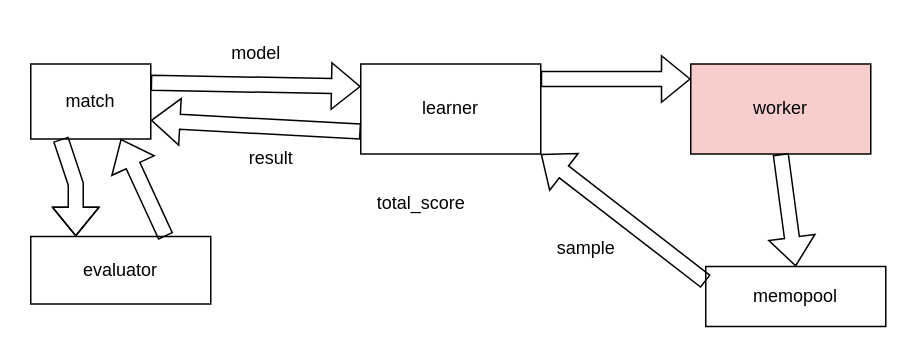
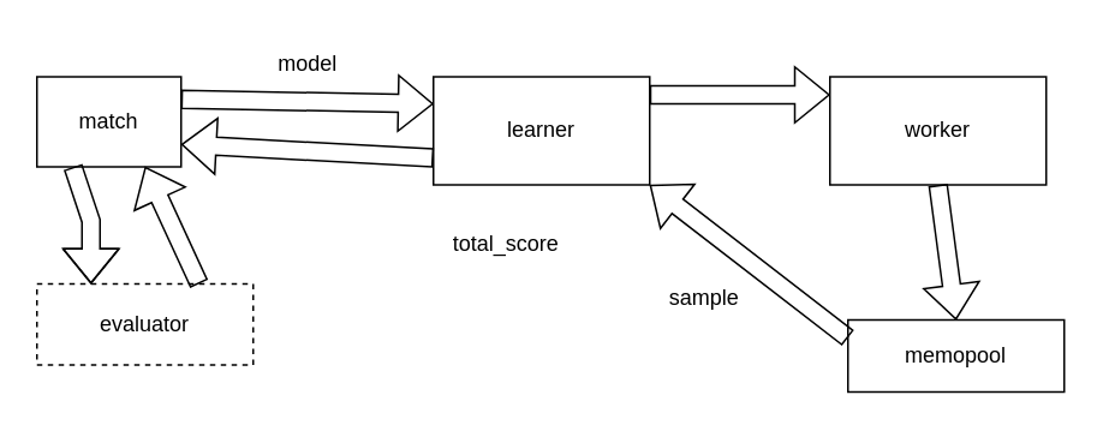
  <mxCell id="0" />
  <mxCell id="1" parent="0" />
  <mxCell id="2" value="match" style="rounded=0;whiteSpace=wrap;html=1;" vertex="1" parent="1"><mxGeometry x="20" y="42" width="80" height="50" as="geometry" /></mxCell>
  <mxCell id="3" value="learner" style="rounded=0;whiteSpace=wrap;html=1;" vertex="1" parent="1"><mxGeometry x="240" y="42" width="120" height="60" as="geometry" /></mxCell>
- <mxCell id="4" value="worker" style="rounded=0;whiteSpace=wrap;html=1;fillColor=#f8cecc;" vertex="1" parent="1"><mxGeometry x="460" y="42" width="120" height="60" as="geometry" /></mxCell>
+ <mxCell id="4" value="worker" style="rounded=0;whiteSpace=wrap;html=1;" vertex="1" parent="1"><mxGeometry x="460" y="42" width="120" height="60" as="geometry" /></mxCell>
  <mxCell id="5" value="" style="shape=flexArrow;endArrow=classic;html=1;rounded=0;exitX=1;exitY=0.25;exitDx=0;exitDy=0;" edge="1" parent="1" source="2"><mxGeometry width="50" height="50" relative="1" as="geometry"><mxPoint x="140" y="52" as="sourcePoint" /><mxPoint x="240" y="57" as="targetPoint" /><Array as="points" /></mxGeometry></mxCell>
  <mxCell id="6" value="" style="shape=flexArrow;endArrow=classic;html=1;rounded=0;entryX=1;entryY=0.75;entryDx=0;entryDy=0;exitX=0;exitY=0.75;exitDx=0;exitDy=0;" edge="1" parent="1" source="3" target="2"><mxGeometry width="50" height="50" relative="1" as="geometry"><mxPoint x="180" y="142" as="sourcePoint" /><mxPoint x="230" y="92" as="targetPoint" /></mxGeometry></mxCell>
  <mxCell id="7" value="" style="shape=flexArrow;endArrow=classic;html=1;rounded=0;" edge="1" parent="1"><mxGeometry width="50" height="50" relative="1" as="geometry"><mxPoint x="360" y="52" as="sourcePoint" /><mxPoint x="460" y="52" as="targetPoint" /></mxGeometry></mxCell>
  <mxCell id="8" value="model" style="text;html=1;align=center;verticalAlign=middle;resizable=0;points=[];autosize=1;strokeColor=none;fillColor=none;" vertex="1" parent="1"><mxGeometry x="140" y="20" width="60" height="30" as="geometry" /></mxCell>
- <mxCell id="9" value="result" style="text;html=1;align=center;verticalAlign=middle;resizable=0;points=[];autosize=1;strokeColor=none;fillColor=none;" vertex="1" parent="1"><mxGeometry x="155" y="90" width="50" height="30" as="geometry" /></mxCell>
  <mxCell id="10" value="memopool" style="rounded=0;whiteSpace=wrap;html=1;" vertex="1" parent="1"><mxGeometry x="470" y="177" width="120" height="40" as="geometry" /></mxCell>
  <mxCell id="11" value="" style="shape=flexArrow;endArrow=classic;html=1;rounded=0;entryX=0.5;entryY=0;entryDx=0;entryDy=0;" edge="1" parent="1" target="10"><mxGeometry width="50" height="50" relative="1" as="geometry"><mxPoint x="520" y="102" as="sourcePoint" /><mxPoint x="570" y="52" as="targetPoint" /></mxGeometry></mxCell>
  <mxCell id="12" value="" style="shape=flexArrow;endArrow=classic;html=1;rounded=0;entryX=1;entryY=1;entryDx=0;entryDy=0;exitX=0;exitY=0.25;exitDx=0;exitDy=0;" edge="1" parent="1" source="10" target="3"><mxGeometry width="50" height="50" relative="1" as="geometry"><mxPoint x="450" y="182" as="sourcePoint" /><mxPoint x="500" y="132" as="targetPoint" /></mxGeometry></mxCell>
  <mxCell id="13" value="sample&lt;br&gt;" style="text;html=1;align=center;verticalAlign=middle;resizable=0;points=[];autosize=1;strokeColor=none;fillColor=none;" vertex="1" parent="1"><mxGeometry x="360" y="150" width="60" height="30" as="geometry" /></mxCell>
- <mxCell id="14" value="evaluator" style="rounded=0;whiteSpace=wrap;html=1;" vertex="1" parent="1"><mxGeometry x="20" y="157" width="120" height="45" as="geometry" /></mxCell>
+ <mxCell id="14" value="evaluator" style="rounded=0;whiteSpace=wrap;html=1;dashed=1;" vertex="1" parent="1"><mxGeometry x="20" y="157" width="120" height="45" as="geometry" /></mxCell>
  <mxCell id="15" value="" style="shape=flexArrow;endArrow=classic;html=1;rounded=0;exitX=0.25;exitY=1;exitDx=0;exitDy=0;entryX=0.25;entryY=0;entryDx=0;entryDy=0;" edge="1" parent="1" source="2" target="14"><mxGeometry width="50" height="50" relative="1" as="geometry"><mxPoint x="80" y="102" as="sourcePoint" /><mxPoint x="120" y="52" as="targetPoint" /><Array as="points"><mxPoint x="50" y="122" /></Array></mxGeometry></mxCell>
  <mxCell id="16" value="" style="shape=flexArrow;endArrow=classic;html=1;rounded=0;entryX=0.75;entryY=1;entryDx=0;entryDy=0;exitX=0.75;exitY=0;exitDx=0;exitDy=0;" edge="1" parent="1" source="14" target="2"><mxGeometry width="50" height="50" relative="1" as="geometry"><mxPoint x="100" y="162" as="sourcePoint" /><mxPoint x="150" y="112" as="targetPoint" /></mxGeometry></mxCell>
  <mxCell id="17" value="total_score" style="text;html=1;align=center;verticalAlign=middle;resizable=0;points=[];autosize=1;strokeColor=none;fillColor=none;" vertex="1" parent="1"><mxGeometry x="240" y="120" width="80" height="30" as="geometry" /></mxCell>
